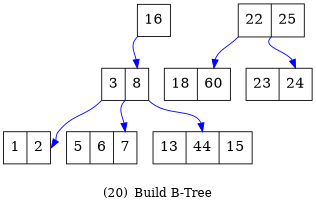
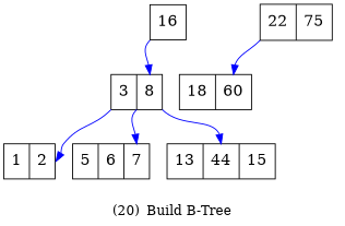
  digraph {
    label="(20)	Build B-Tree"
    labeljust=center
    labelloc=b
    ordering=out
    node [fillcolor="#FFFFFF" fontcolor=black fontsize=16 shape=record style=filled]
    edge [arrowhead=normal color=blue headport=f1 tailport="f0:sw"]
    n1 [height=0.5 label="<f0> 16" width=0.5]
    n2 [height=0.5 label="<f0> 3|<f1> 8" width=0.5]
    n3 [height=0.5 label="<f0> 1|<f1> 2" width=0.5]
    n4 [height=0.5 label="<f0> 5|<f1> 6|<f2> 7" width=0.5]
    n5 [height=0.5 label="<f0> 13|<f1> 44|<f2> 15" width=0.5]
-   n6 [height=0.5 label="<f0> 22|<f1> 25" width=0.5]
+   n6 [height=0.5 label="<f0> 22|<f1> 75" width=0.5]
    n7 [height=0.5 label="<f0> 18|<f1> 60" width=0.5]
-   n8 [height=0.5 label="<f0> 23|<f1> 24" width=0.5]
    n1 -> n2
    n2 -> n3
    n2 -> n4 [headport=f2 tailport="f1:sw"]
    n2 -> n5 [tailport="f1:se"]
    n6 -> n7
-   n6 -> n8 [tailport="f1:sw"]
  }
